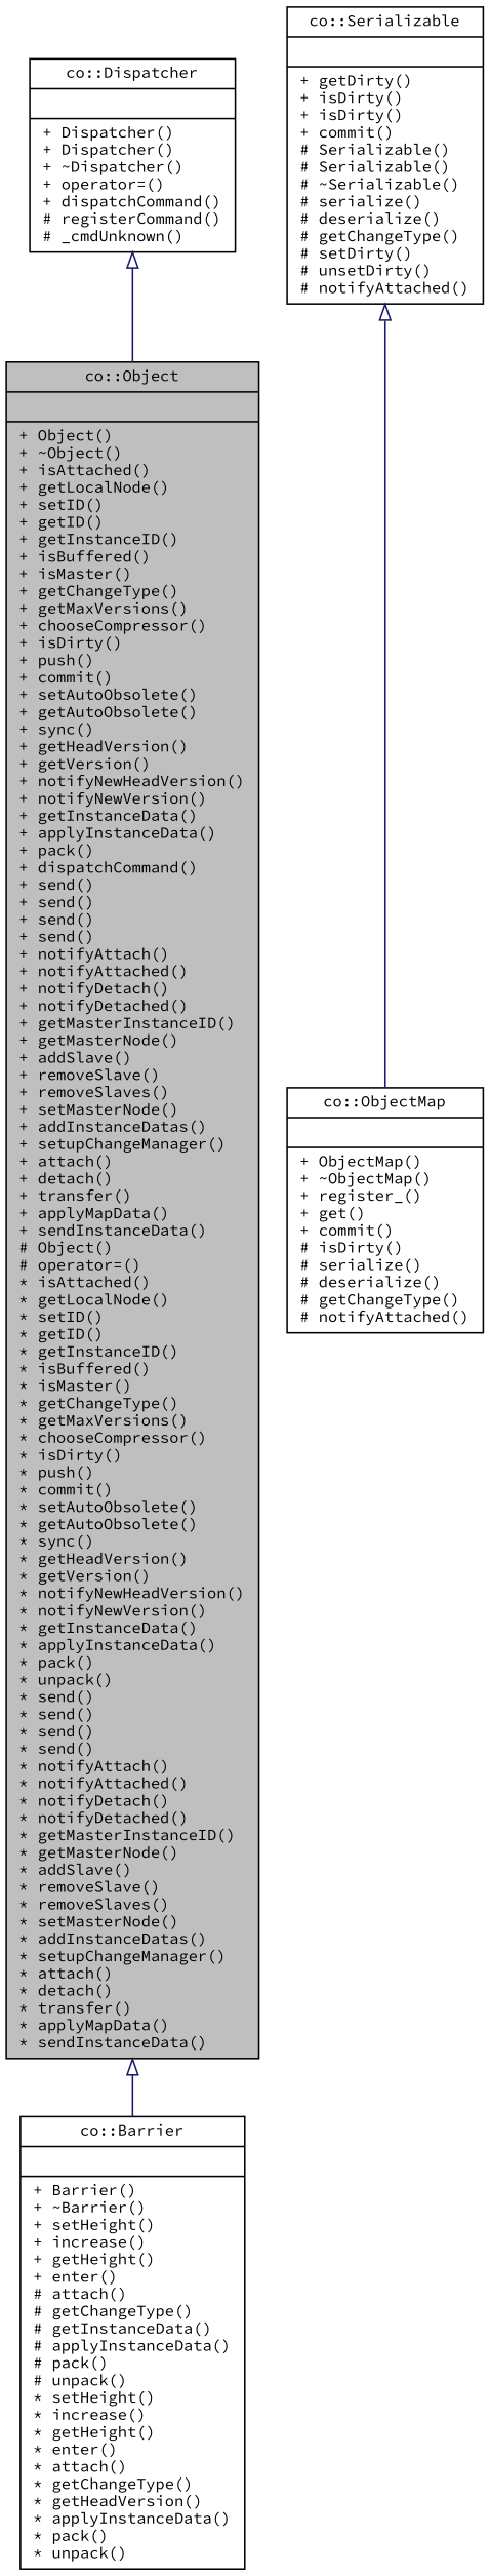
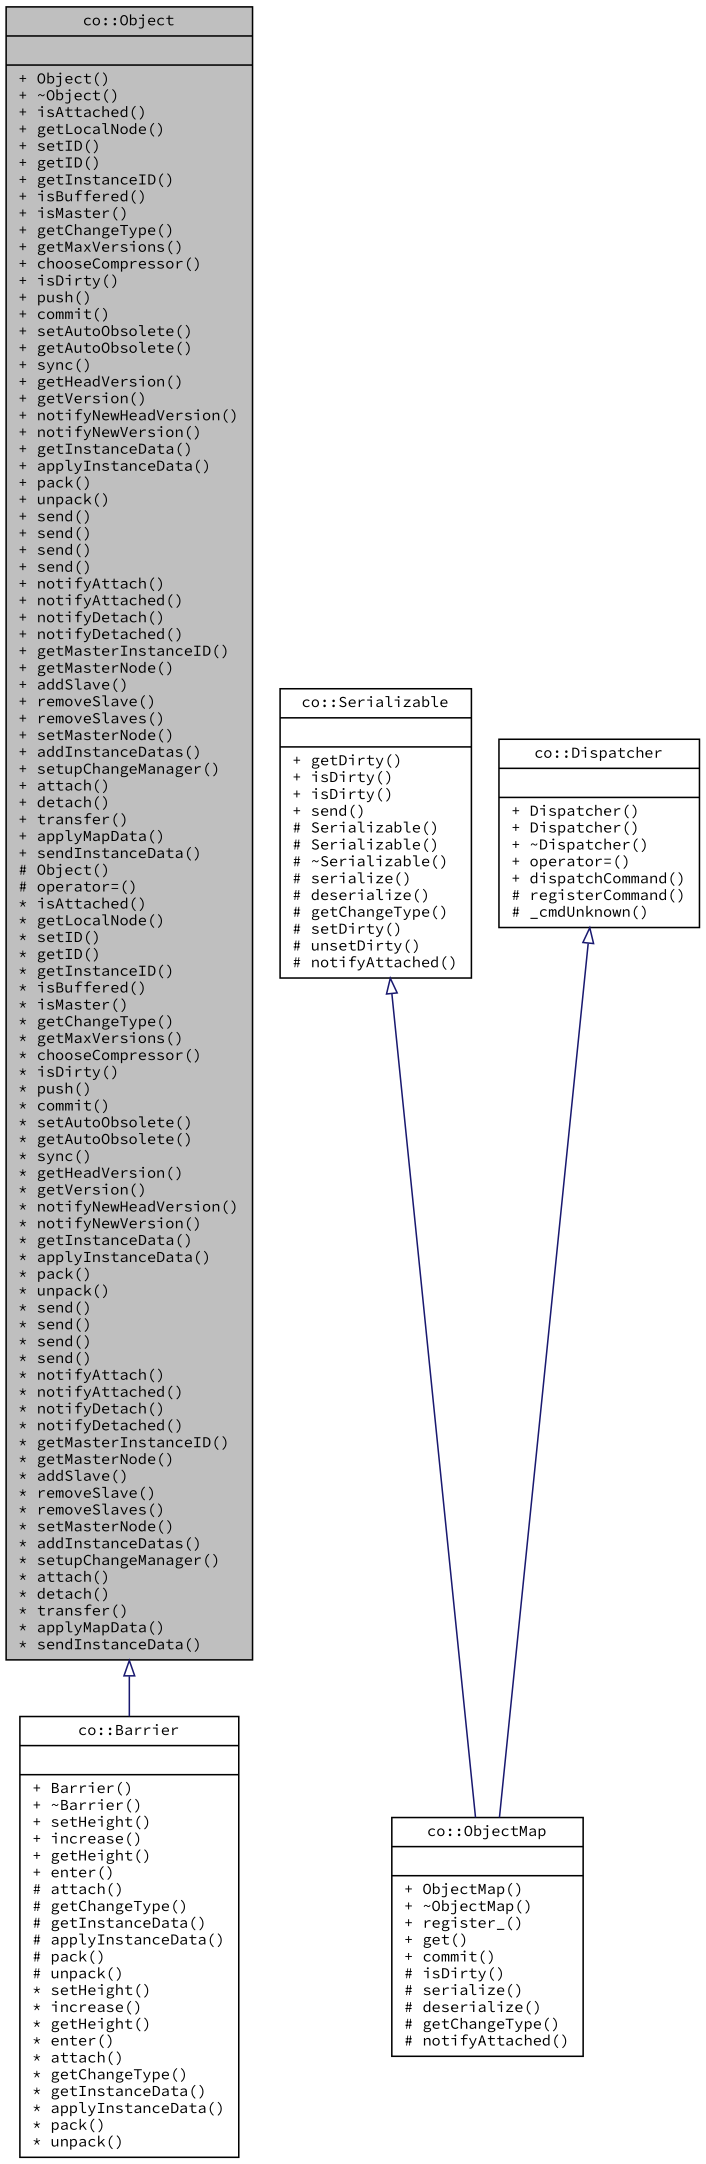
  digraph {
    fontname="Source Code Pro"
    node [color=black fillcolor=white fontname="Source Code Pro" fontsize=10 shape=record style=filled]
    edge [arrowtail=onormal color=midnightblue dir=back fontname="Source Code Pro" fontsize=10 labelfontname=FreeSans labelfontsize=10 style=solid]
-   n1 [fillcolor=grey75 fontcolor=black height=0.2 label="{co::Object\n||+ Object()\l+ ~Object()\l+ isAttached()\l+ getLocalNode()\l+ setID()\l+ getID()\l+ getInstanceID()\l+ isBuffered()\l+ isMaster()\l+ getChangeType()\l+ getMaxVersions()\l+ chooseCompressor()\l+ isDirty()\l+ push()\l+ commit()\l+ setAutoObsolete()\l+ getAutoObsolete()\l+ sync()\l+ getHeadVersion()\l+ getVersion()\l+ notifyNewHeadVersion()\l+ notifyNewVersion()\l+ getInstanceData()\l+ applyInstanceData()\l+ pack()\l+ dispatchCommand()\l+ send()\l+ send()\l+ send()\l+ send()\l+ notifyAttach()\l+ notifyAttached()\l+ notifyDetach()\l+ notifyDetached()\l+ getMasterInstanceID()\l+ getMasterNode()\l+ addSlave()\l+ removeSlave()\l+ removeSlaves()\l+ setMasterNode()\l+ addInstanceDatas()\l+ setupChangeManager()\l+ attach()\l+ detach()\l+ transfer()\l+ applyMapData()\l+ sendInstanceData()\l# Object()\l# operator=()\l* isAttached()\l* getLocalNode()\l* setID()\l* getID()\l* getInstanceID()\l* isBuffered()\l* isMaster()\l* getChangeType()\l* getMaxVersions()\l* chooseCompressor()\l* isDirty()\l* push()\l* commit()\l* setAutoObsolete()\l* getAutoObsolete()\l* sync()\l* getHeadVersion()\l* getVersion()\l* notifyNewHeadVersion()\l* notifyNewVersion()\l* getInstanceData()\l* applyInstanceData()\l* pack()\l* unpack()\l* send()\l* send()\l* send()\l* send()\l* notifyAttach()\l* notifyAttached()\l* notifyDetach()\l* notifyDetached()\l* getMasterInstanceID()\l* getMasterNode()\l* addSlave()\l* removeSlave()\l* removeSlaves()\l* setMasterNode()\l* addInstanceDatas()\l* setupChangeManager()\l* attach()\l* detach()\l* transfer()\l* applyMapData()\l* sendInstanceData()\l}" width=0.4]
-   n2 [height=0.2 label="{co::Barrier\n||+ Barrier()\l+ ~Barrier()\l+ setHeight()\l+ increase()\l+ getHeight()\l+ enter()\l# attach()\l# getChangeType()\l# getInstanceData()\l# applyInstanceData()\l# pack()\l# unpack()\l* setHeight()\l* increase()\l* getHeight()\l* enter()\l* attach()\l* getChangeType()\l* getHeadVersion()\l* applyInstanceData()\l* pack()\l* unpack()\l}" width=0.4]
-   n3 [height=0.2 label="{co::Serializable\n||+ getDirty()\l+ isDirty()\l+ isDirty()\l+ commit()\l# Serializable()\l# Serializable()\l# ~Serializable()\l# serialize()\l# deserialize()\l# getChangeType()\l# setDirty()\l# unsetDirty()\l# notifyAttached()\l}" width=0.4]
+   n1 [fillcolor=grey75 fontcolor=black height=0.2 label="{co::Object\n||+ Object()\l+ ~Object()\l+ isAttached()\l+ getLocalNode()\l+ setID()\l+ getID()\l+ getInstanceID()\l+ isBuffered()\l+ isMaster()\l+ getChangeType()\l+ getMaxVersions()\l+ chooseCompressor()\l+ isDirty()\l+ push()\l+ commit()\l+ setAutoObsolete()\l+ getAutoObsolete()\l+ sync()\l+ getHeadVersion()\l+ getVersion()\l+ notifyNewHeadVersion()\l+ notifyNewVersion()\l+ getInstanceData()\l+ applyInstanceData()\l+ pack()\l+ unpack()\l+ send()\l+ send()\l+ send()\l+ send()\l+ notifyAttach()\l+ notifyAttached()\l+ notifyDetach()\l+ notifyDetached()\l+ getMasterInstanceID()\l+ getMasterNode()\l+ addSlave()\l+ removeSlave()\l+ removeSlaves()\l+ setMasterNode()\l+ addInstanceDatas()\l+ setupChangeManager()\l+ attach()\l+ detach()\l+ transfer()\l+ applyMapData()\l+ sendInstanceData()\l# Object()\l# operator=()\l* isAttached()\l* getLocalNode()\l* setID()\l* getID()\l* getInstanceID()\l* isBuffered()\l* isMaster()\l* getChangeType()\l* getMaxVersions()\l* chooseCompressor()\l* isDirty()\l* push()\l* commit()\l* setAutoObsolete()\l* getAutoObsolete()\l* sync()\l* getHeadVersion()\l* getVersion()\l* notifyNewHeadVersion()\l* notifyNewVersion()\l* getInstanceData()\l* applyInstanceData()\l* pack()\l* unpack()\l* send()\l* send()\l* send()\l* send()\l* notifyAttach()\l* notifyAttached()\l* notifyDetach()\l* notifyDetached()\l* getMasterInstanceID()\l* getMasterNode()\l* addSlave()\l* removeSlave()\l* removeSlaves()\l* setMasterNode()\l* addInstanceDatas()\l* setupChangeManager()\l* attach()\l* detach()\l* transfer()\l* applyMapData()\l* sendInstanceData()\l}" width=0.4]
+   n2 [height=0.2 label="{co::Barrier\n||+ Barrier()\l+ ~Barrier()\l+ setHeight()\l+ increase()\l+ getHeight()\l+ enter()\l# attach()\l# getChangeType()\l# getInstanceData()\l# applyInstanceData()\l# pack()\l# unpack()\l* setHeight()\l* increase()\l* getHeight()\l* enter()\l* attach()\l* getChangeType()\l* getInstanceData()\l* applyInstanceData()\l* pack()\l* unpack()\l}" width=0.4]
+   n3 [height=0.2 label="{co::Serializable\n||+ getDirty()\l+ isDirty()\l+ isDirty()\l+ send()\l# Serializable()\l# Serializable()\l# ~Serializable()\l# serialize()\l# deserialize()\l# getChangeType()\l# setDirty()\l# unsetDirty()\l# notifyAttached()\l}" width=0.4]
    n4 [height=0.2 label="{co::ObjectMap\n||+ ObjectMap()\l+ ~ObjectMap()\l+ register_()\l+ get()\l+ commit()\l# isDirty()\l# serialize()\l# deserialize()\l# getChangeType()\l# notifyAttached()\l}" width=0.4]
    n5 [height=0.2 label="{co::Dispatcher\n||+ Dispatcher()\l+ Dispatcher()\l+ ~Dispatcher()\l+ operator=()\l+ dispatchCommand()\l# registerCommand()\l# _cmdUnknown()\l}" width=0.4]
    n1 -> n2
    n3 -> n4
-   n5 -> n1
+   n5 -> n4
  }
